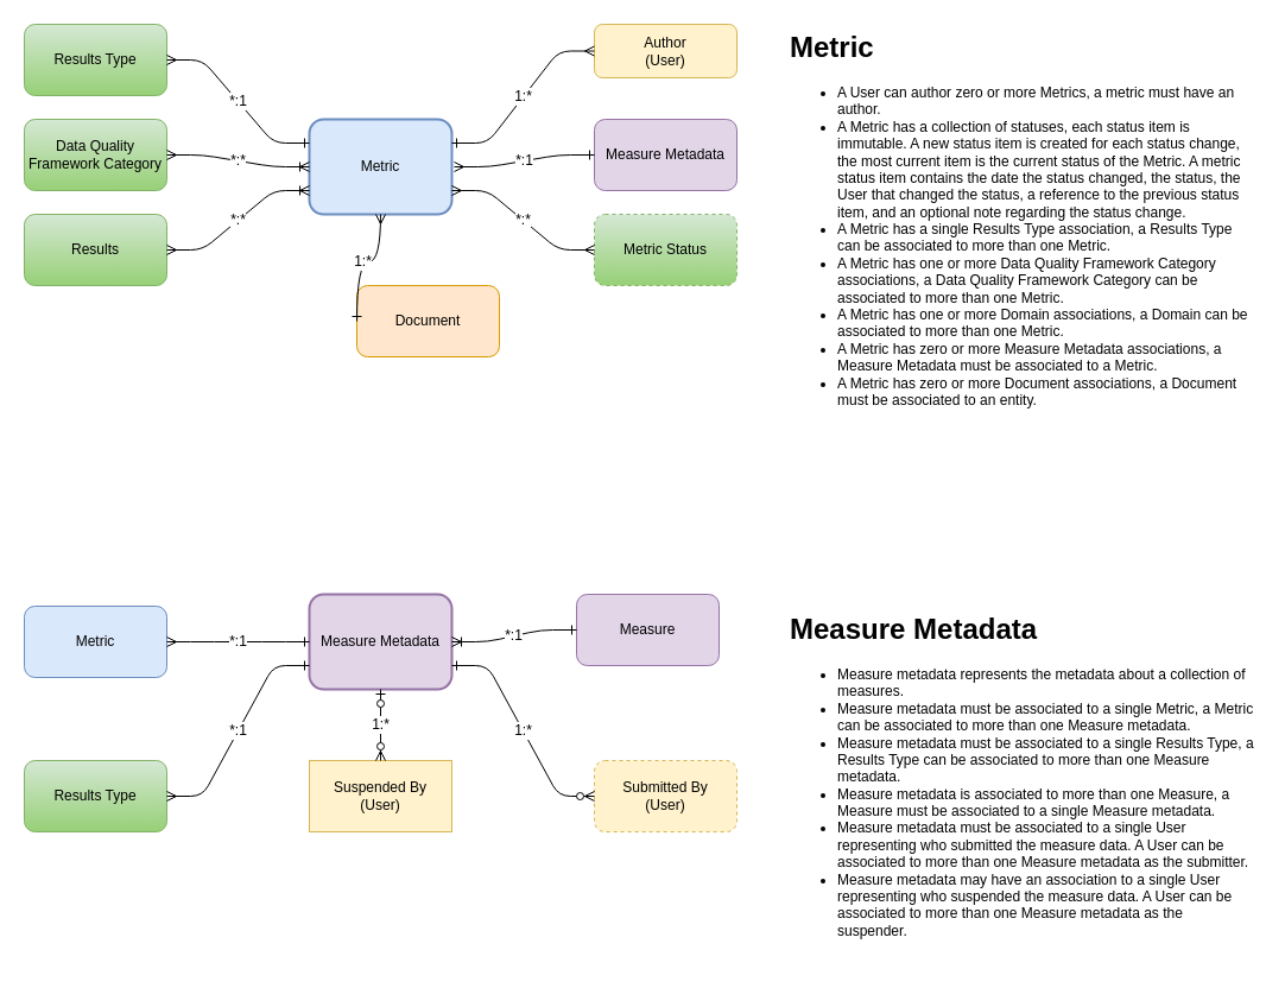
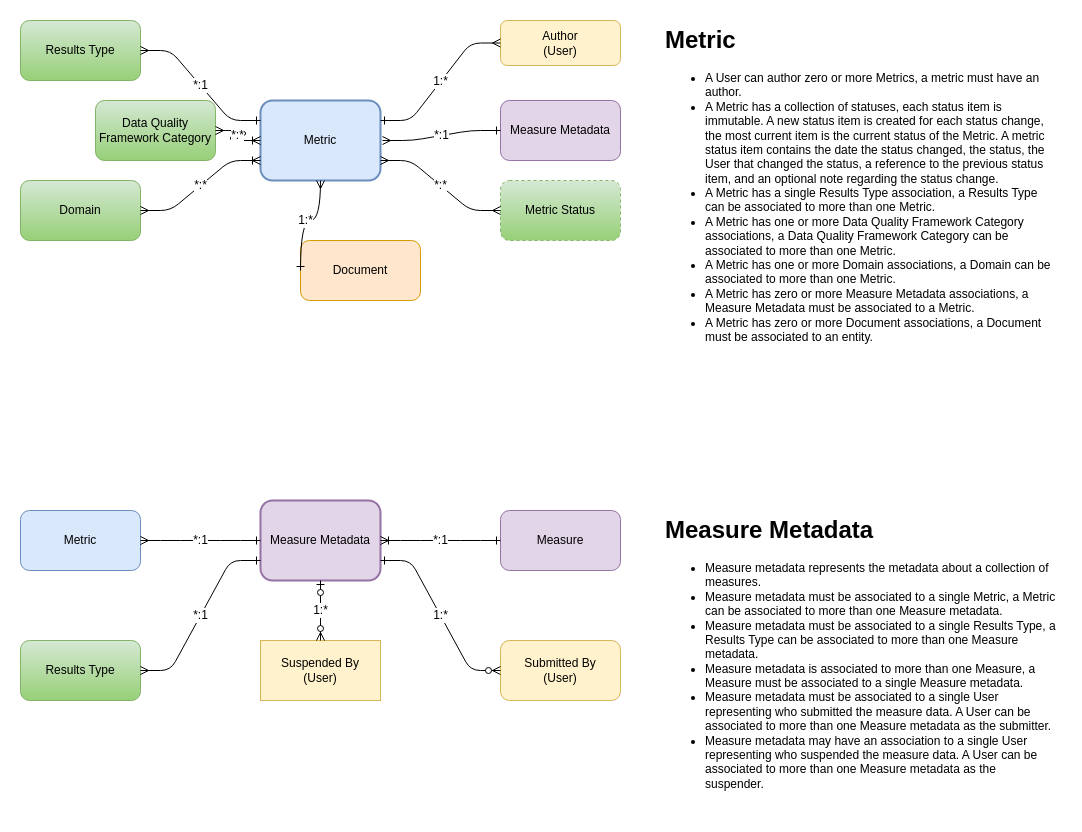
  <mxCell id="0" />
  <mxCell id="1" parent="0" />
  <mxCell id="2" value="Metric" style="rounded=1;whiteSpace=wrap;html=1;fillColor=#dae8fc;strokeColor=#6c8ebf;strokeWidth=2;" parent="1" vertex="1"><mxGeometry x="260" y="100" width="120" height="80" as="geometry" /></mxCell>
  <mxCell id="3" value="Results Type" style="rounded=1;whiteSpace=wrap;html=1;gradientColor=#97d077;fillColor=#d5e8d4;strokeColor=#82b366;" parent="1" vertex="1"><mxGeometry x="20" y="20" width="120" height="60" as="geometry" /></mxCell>
- <mxCell id="4" value="Data Quality Framework Category" style="rounded=1;whiteSpace=wrap;html=1;gradientColor=#97d077;fillColor=#d5e8d4;strokeColor=#82b366;" parent="1" vertex="1"><mxGeometry x="20" y="100" width="120" height="60" as="geometry" /></mxCell>
- <mxCell id="5" value="Results" style="rounded=1;whiteSpace=wrap;html=1;gradientColor=#97d077;fillColor=#d5e8d4;strokeColor=#82b366;" parent="1" vertex="1"><mxGeometry x="20" y="180" width="120" height="60" as="geometry" /></mxCell>
+ <mxCell id="4" value="Data Quality Framework Category" style="rounded=1;whiteSpace=wrap;html=1;gradientColor=#97d077;fillColor=#d5e8d4;strokeColor=#82b366;" parent="1" vertex="1"><mxGeometry x="95" y="100" width="120" height="60" as="geometry" /></mxCell>
+ <mxCell id="5" value="Domain" style="rounded=1;whiteSpace=wrap;html=1;gradientColor=#97d077;fillColor=#d5e8d4;strokeColor=#82b366;" parent="1" vertex="1"><mxGeometry x="20" y="180" width="120" height="60" as="geometry" /></mxCell>
  <mxCell id="6" value="Metric Status" style="rounded=1;whiteSpace=wrap;html=1;gradientColor=#97d077;fillColor=#d5e8d4;strokeColor=#82b366;dashed=1;" parent="1" vertex="1"><mxGeometry x="500" y="180" width="120" height="60" as="geometry" /></mxCell>
  <mxCell id="7" value="Measure Metadata" style="rounded=1;whiteSpace=wrap;html=1;fillColor=#e1d5e7;strokeColor=#9673a6;" parent="1" vertex="1"><mxGeometry x="500" y="100" width="120" height="60" as="geometry" /></mxCell>
  <mxCell id="8" value="Author&lt;br&gt;(User)" style="rounded=1;whiteSpace=wrap;html=1;fillColor=#fff2cc;strokeColor=#d6b656;" parent="1" vertex="1"><mxGeometry x="500" y="20" width="120" height="45" as="geometry" /></mxCell>
  <mxCell id="9" value="*:1" style="edgeStyle=entityRelationEdgeStyle;fontSize=12;html=1;endArrow=ERone;exitX=1;exitY=0.5;exitDx=0;exitDy=0;entryX=0;entryY=0.25;entryDx=0;entryDy=0;endFill=0;startArrow=ERmany;startFill=0;" parent="1" source="3" target="2" edge="1"><mxGeometry width="100" height="100" relative="1" as="geometry"><mxPoint x="270" y="-40" as="sourcePoint" /><mxPoint x="170" y="60" as="targetPoint" /></mxGeometry></mxCell>
  <mxCell id="10" value="*:*" style="edgeStyle=entityRelationEdgeStyle;fontSize=12;html=1;endArrow=ERoneToMany;startArrow=ERmany;exitX=1;exitY=0.5;exitDx=0;exitDy=0;entryX=0;entryY=0.5;entryDx=0;entryDy=0;endFill=0;" parent="1" source="4" target="2" edge="1"><mxGeometry width="100" height="100" relative="1" as="geometry"><mxPoint x="150" y="210" as="sourcePoint" /><mxPoint x="250" y="110" as="targetPoint" /></mxGeometry></mxCell>
  <mxCell id="11" value="*:*" style="edgeStyle=entityRelationEdgeStyle;fontSize=12;html=1;endArrow=ERoneToMany;startArrow=ERmany;exitX=1;exitY=0.5;exitDx=0;exitDy=0;entryX=0;entryY=0.75;entryDx=0;entryDy=0;endFill=0;" parent="1" source="5" target="2" edge="1"><mxGeometry width="100" height="100" relative="1" as="geometry"><mxPoint x="160" y="210" as="sourcePoint" /><mxPoint x="280" y="220" as="targetPoint" /></mxGeometry></mxCell>
  <mxCell id="12" value="1:*" style="edgeStyle=entityRelationEdgeStyle;fontSize=12;html=1;endArrow=ERmany;exitX=1;exitY=0.25;exitDx=0;exitDy=0;entryX=0;entryY=0.5;entryDx=0;entryDy=0;endFill=0;startArrow=ERone;startFill=0;" parent="1" source="2" target="8" edge="1"><mxGeometry width="100" height="100" relative="1" as="geometry"><mxPoint x="430" y="10" as="sourcePoint" /><mxPoint x="550" y="80" as="targetPoint" /></mxGeometry></mxCell>
  <mxCell id="13" value="*:1" style="edgeStyle=entityRelationEdgeStyle;fontSize=12;html=1;endArrow=ERone;endFill=0;startArrow=ERmany;startFill=0;entryX=0;entryY=0.5;entryDx=0;entryDy=0;entryPerimeter=0;" parent="1" target="7" edge="1"><mxGeometry width="100" height="100" relative="1" as="geometry"><mxPoint x="382" y="140" as="sourcePoint" /><mxPoint x="490" y="130" as="targetPoint" /></mxGeometry></mxCell>
  <mxCell id="14" value="*:*" style="edgeStyle=entityRelationEdgeStyle;fontSize=12;html=1;endArrow=ERmany;exitX=1;exitY=0.75;exitDx=0;exitDy=0;entryX=0;entryY=0.5;entryDx=0;entryDy=0;endFill=0;startArrow=ERmany;startFill=0;" parent="1" source="2" target="6" edge="1"><mxGeometry width="100" height="100" relative="1" as="geometry"><mxPoint x="330" y="270" as="sourcePoint" /><mxPoint x="450" y="200" as="targetPoint" /></mxGeometry></mxCell>
  <mxCell id="15" value="Measure Metadata" style="rounded=1;whiteSpace=wrap;html=1;fillColor=#e1d5e7;strokeColor=#9673a6;strokeWidth=2;" parent="1" vertex="1"><mxGeometry x="260" y="500" width="120" height="80" as="geometry" /></mxCell>
  <mxCell id="16" value="Metric" style="rounded=1;whiteSpace=wrap;html=1;fillColor=#dae8fc;strokeColor=#6c8ebf;" parent="1" vertex="1"><mxGeometry x="20" y="510" width="120" height="60" as="geometry" /></mxCell>
  <mxCell id="17" value="Results Type" style="rounded=1;whiteSpace=wrap;html=1;gradientColor=#97d077;fillColor=#d5e8d4;strokeColor=#82b366;" parent="1" vertex="1"><mxGeometry x="20" y="640" width="120" height="60" as="geometry" /></mxCell>
- <mxCell id="18" value="Measure" style="rounded=1;whiteSpace=wrap;html=1;fillColor=#e1d5e7;strokeColor=#9673a6;" parent="1" vertex="1"><mxGeometry x="485" y="500" width="120" height="60" as="geometry" /></mxCell>
+ <mxCell id="18" value="Measure" style="rounded=1;whiteSpace=wrap;html=1;fillColor=#e1d5e7;strokeColor=#9673a6;" parent="1" vertex="1"><mxGeometry x="500" y="510" width="120" height="60" as="geometry" /></mxCell>
  <mxCell id="19" value="Suspended By&lt;br&gt;(User)" style="whiteSpace=wrap;html=1;fillColor=#fff2cc;strokeColor=#d6b656;rounded=0;" parent="1" vertex="1"><mxGeometry x="260" y="640" width="120" height="60" as="geometry" /></mxCell>
- <mxCell id="20" value="Submitted By&lt;br&gt;(User)" style="rounded=1;whiteSpace=wrap;html=1;fillColor=#fff2cc;strokeColor=#d6b656;dashed=1;" parent="1" vertex="1"><mxGeometry x="500" y="640" width="120" height="60" as="geometry" /></mxCell>
+ <mxCell id="20" value="Submitted By&lt;br&gt;(User)" style="rounded=1;whiteSpace=wrap;html=1;fillColor=#fff2cc;strokeColor=#d6b656;" parent="1" vertex="1"><mxGeometry x="500" y="640" width="120" height="60" as="geometry" /></mxCell>
  <mxCell id="21" value="*:1" style="edgeStyle=entityRelationEdgeStyle;fontSize=12;html=1;endArrow=ERone;entryX=0;entryY=0.5;entryDx=0;entryDy=0;exitX=1;exitY=0.5;exitDx=0;exitDy=0;startArrow=ERoneToMany;startFill=0;endFill=0;" parent="1" source="15" target="18" edge="1"><mxGeometry width="100" height="100" relative="1" as="geometry"><mxPoint x="20" y="820" as="sourcePoint" /><mxPoint x="120" y="720" as="targetPoint" /></mxGeometry></mxCell>
  <mxCell id="22" value="*:1" style="edgeStyle=entityRelationEdgeStyle;fontSize=12;html=1;endArrow=ERone;entryX=0;entryY=0.5;entryDx=0;entryDy=0;exitX=1;exitY=0.5;exitDx=0;exitDy=0;startArrow=ERmany;startFill=0;endFill=0;" parent="1" source="16" target="15" edge="1"><mxGeometry width="100" height="100" relative="1" as="geometry"><mxPoint x="130.19" y="479.793" as="sourcePoint" /><mxPoint x="210.19" y="479.793" as="targetPoint" /></mxGeometry></mxCell>
  <mxCell id="23" value="*:1" style="edgeStyle=entityRelationEdgeStyle;fontSize=12;html=1;endArrow=ERone;entryX=0;entryY=0.75;entryDx=0;entryDy=0;startArrow=ERmany;startFill=0;endFill=0;" parent="1" source="17" target="15" edge="1"><mxGeometry width="100" height="100" relative="1" as="geometry"><mxPoint x="116" y="610" as="sourcePoint" /><mxPoint x="229.69" y="549.793" as="targetPoint" /></mxGeometry></mxCell>
  <mxCell id="24" value="1:*" style="fontSize=12;html=1;endArrow=ERzeroToMany;exitX=0.5;exitY=1;exitDx=0;exitDy=0;entryX=0.5;entryY=0;entryDx=0;entryDy=0;endFill=1;startArrow=ERzeroToOne;startFill=1;" parent="1" source="15" target="19" edge="1"><mxGeometry width="100" height="100" relative="1" as="geometry"><mxPoint x="670" y="650" as="sourcePoint" /><mxPoint x="370" y="620" as="targetPoint" /></mxGeometry></mxCell>
  <mxCell id="25" value="1:*" style="edgeStyle=entityRelationEdgeStyle;fontSize=12;html=1;endArrow=ERzeroToMany;startArrow=ERone;startFill=0;endFill=1;exitX=1;exitY=0.75;exitDx=0;exitDy=0;entryX=0;entryY=0.5;entryDx=0;entryDy=0;" parent="1" source="15" target="20" edge="1"><mxGeometry width="100" height="100" relative="1" as="geometry"><mxPoint x="650" y="670" as="sourcePoint" /><mxPoint x="730" y="740" as="targetPoint" /></mxGeometry></mxCell>
  <mxCell id="26" value="&lt;h1&gt;Metric&lt;/h1&gt;&lt;div&gt;&lt;ul&gt;&lt;li&gt;A User can author zero or more Metrics, a metric must have an author.&lt;/li&gt;&lt;li&gt;A Metric has a collection of statuses, each status item is immutable. A new status item is created for each status change, the most current item is the current status of the Metric. A metric status item contains the date the status changed, the status, the User that changed the status, a reference to the previous status item, and an optional note regarding the status change.&amp;nbsp;&lt;/li&gt;&lt;li&gt;A Metric has a single Results Type association, a Results Type can be associated to more than one Metric.&lt;/li&gt;&lt;li&gt;A Metric has one or more Data Quality Framework Category associations, a Data Quality Framework Category can be associated to more than one Metric.&lt;/li&gt;&lt;li&gt;A Metric has one or more Domain associations, a Domain can be associated to more than one Metric.&lt;/li&gt;&lt;li&gt;A Metric has zero or more Measure Metadata associations, a Measure Metadata must be associated to a Metric.&lt;/li&gt;&lt;li&gt;A Metric has zero or more Document associations, a Document must be associated to an entity.&lt;/li&gt;&lt;/ul&gt;&lt;/div&gt;" style="text;html=1;strokeColor=none;fillColor=none;spacing=5;spacingTop=-20;whiteSpace=wrap;overflow=hidden;rounded=0;" parent="1" vertex="1"><mxGeometry x="660" y="20" width="400" height="330" as="geometry" /></mxCell>
  <mxCell id="27" value="&lt;h1&gt;Measure Metadata&lt;/h1&gt;&lt;p&gt;&lt;/p&gt;&lt;ul&gt;&lt;li&gt;Measure metadata represents the metadata about a collection of measures.&lt;/li&gt;&lt;li&gt;Measure metadata must be associated to a single Metric, a Metric can be associated to more than one Measure metadata.&lt;/li&gt;&lt;li&gt;Measure metadata must be associated to a single Results Type, a Results Type can be associated to more than one Measure metadata.&lt;/li&gt;&lt;li&gt;Measure metadata is associated to more than one Measure, a Measure must be associated to a single Measure metadata.&lt;/li&gt;&lt;li&gt;Measure metadata must be associated to a single User representing who submitted the measure data. A User can be associated to more than one Measure metadata as the submitter.&lt;/li&gt;&lt;li&gt;Measure metadata may have an association to a single User representing who suspended the measure data. A User can be associated to more than one Measure metadata as the suspender.&lt;/li&gt;&lt;/ul&gt;&lt;p&gt;&lt;/p&gt;" style="text;html=1;strokeColor=none;fillColor=none;spacing=5;spacingTop=-20;whiteSpace=wrap;overflow=hidden;rounded=0;" parent="1" vertex="1"><mxGeometry x="660" y="510" width="400" height="300" as="geometry" /></mxCell>
  <mxCell id="28" value="Document" style="rounded=1;whiteSpace=wrap;html=1;fillColor=#ffe6cc;strokeColor=#d79b00;" vertex="1" parent="1"><mxGeometry x="300" y="240" width="120" height="60" as="geometry" /></mxCell>
  <mxCell id="29" value="1:*" style="edgeStyle=orthogonalEdgeStyle;fontSize=12;html=1;endArrow=ERone;entryX=0;entryY=0.5;entryDx=0;entryDy=0;endFill=0;startArrow=ERmany;startFill=0;exitX=0.5;exitY=1;exitDx=0;exitDy=0;curved=1;" edge="1" parent="1" source="2" target="28"><mxGeometry width="100" height="100" relative="1" as="geometry"><mxPoint x="210" y="270" as="sourcePoint" /><mxPoint x="170" y="300" as="targetPoint" /><Array as="points"><mxPoint x="320" y="220" /><mxPoint x="300" y="220" /><mxPoint x="300" y="270" /></Array></mxGeometry></mxCell>
